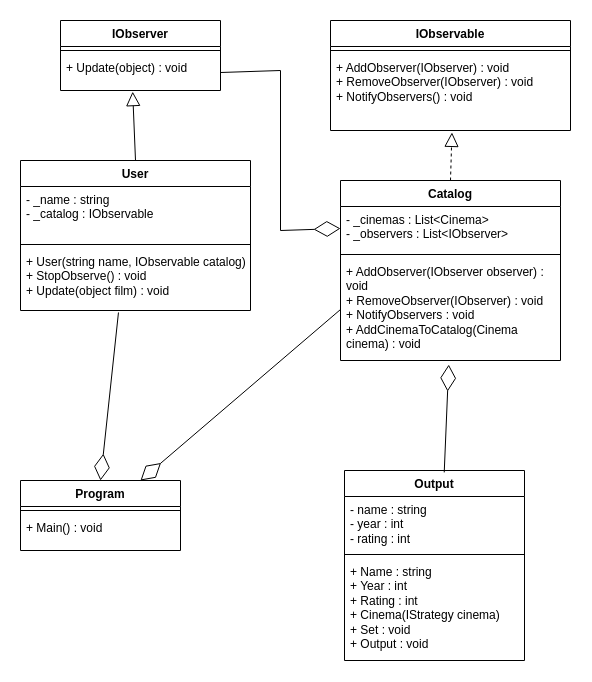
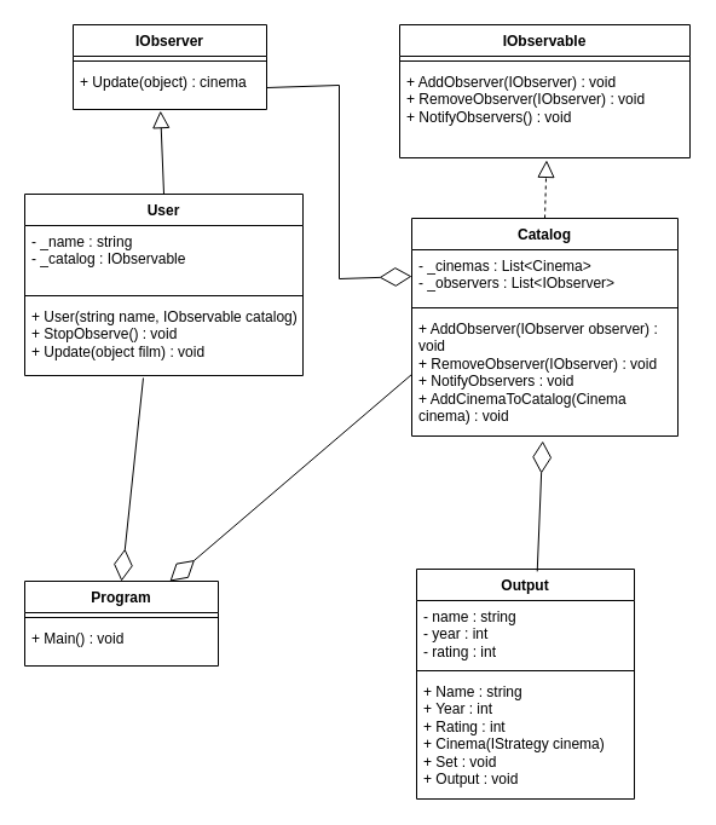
  <mxCell id="0" />
  <mxCell id="1" parent="0" />
  <mxCell id="2" value="IObserver" style="swimlane;fontStyle=1;align=center;verticalAlign=top;childLayout=stackLayout;horizontal=1;startSize=26;horizontalStack=0;resizeParent=1;resizeParentMax=0;resizeLast=0;collapsible=1;marginBottom=0;whiteSpace=wrap;html=1;" parent="1" vertex="1"><mxGeometry x="60" y="20" width="160" height="70" as="geometry" /></mxCell>
  <mxCell id="3" value="" style="line;strokeWidth=1;fillColor=none;align=left;verticalAlign=middle;spacingTop=-1;spacingLeft=3;spacingRight=3;rotatable=0;labelPosition=right;points=[];portConstraint=eastwest;strokeColor=inherit;" parent="2" vertex="1"><mxGeometry y="26" width="160" height="8" as="geometry" /></mxCell>
- <mxCell id="4" value="+ Update(object) : void" style="text;strokeColor=none;fillColor=none;align=left;verticalAlign=top;spacingLeft=4;spacingRight=4;overflow=hidden;rotatable=0;points=[[0,0.5],[1,0.5]];portConstraint=eastwest;whiteSpace=wrap;html=1;" parent="2" vertex="1"><mxGeometry y="34" width="160" height="36" as="geometry" /></mxCell>
+ <mxCell id="4" value="+ Update(object) : cinema" style="text;strokeColor=none;fillColor=none;align=left;verticalAlign=top;spacingLeft=4;spacingRight=4;overflow=hidden;rotatable=0;points=[[0,0.5],[1,0.5]];portConstraint=eastwest;whiteSpace=wrap;html=1;" parent="2" vertex="1"><mxGeometry y="34" width="160" height="36" as="geometry" /></mxCell>
  <mxCell id="5" value="IObservable" style="swimlane;fontStyle=1;align=center;verticalAlign=top;childLayout=stackLayout;horizontal=1;startSize=26;horizontalStack=0;resizeParent=1;resizeParentMax=0;resizeLast=0;collapsible=1;marginBottom=0;whiteSpace=wrap;html=1;" parent="1" vertex="1"><mxGeometry x="330" y="20" width="240" height="110" as="geometry" /></mxCell>
  <mxCell id="6" value="" style="line;strokeWidth=1;fillColor=none;align=left;verticalAlign=middle;spacingTop=-1;spacingLeft=3;spacingRight=3;rotatable=0;labelPosition=right;points=[];portConstraint=eastwest;strokeColor=inherit;" parent="5" vertex="1"><mxGeometry y="26" width="240" height="8" as="geometry" /></mxCell>
  <mxCell id="7" value="+ AddObserver(IObserver) : void&lt;br&gt;+ RemoveObserver(IObserver) : void&lt;br&gt;+ NotifyObservers() : void" style="text;strokeColor=none;fillColor=none;align=left;verticalAlign=top;spacingLeft=4;spacingRight=4;overflow=hidden;rotatable=0;points=[[0,0.5],[1,0.5]];portConstraint=eastwest;whiteSpace=wrap;html=1;" parent="5" vertex="1"><mxGeometry y="34" width="240" height="76" as="geometry" /></mxCell>
  <mxCell id="8" value="User" style="swimlane;fontStyle=1;align=center;verticalAlign=top;childLayout=stackLayout;horizontal=1;startSize=26;horizontalStack=0;resizeParent=1;resizeParentMax=0;resizeLast=0;collapsible=1;marginBottom=0;whiteSpace=wrap;html=1;" parent="1" vertex="1"><mxGeometry x="20" y="160" width="230" height="150" as="geometry" /></mxCell>
  <mxCell id="9" value="- _name : string&lt;br&gt;- _catalog : IObservable" style="text;strokeColor=none;fillColor=none;align=left;verticalAlign=top;spacingLeft=4;spacingRight=4;overflow=hidden;rotatable=0;points=[[0,0.5],[1,0.5]];portConstraint=eastwest;whiteSpace=wrap;html=1;" parent="8" vertex="1"><mxGeometry y="26" width="230" height="54" as="geometry" /></mxCell>
  <mxCell id="10" value="" style="line;strokeWidth=1;fillColor=none;align=left;verticalAlign=middle;spacingTop=-1;spacingLeft=3;spacingRight=3;rotatable=0;labelPosition=right;points=[];portConstraint=eastwest;strokeColor=inherit;" parent="8" vertex="1"><mxGeometry y="80" width="230" height="8" as="geometry" /></mxCell>
  <mxCell id="11" value="+ User(string name, IObservable catalog)&lt;br&gt;+ StopObserve() : void&lt;br&gt;+ Update(object film) : void&lt;br&gt;" style="text;strokeColor=none;fillColor=none;align=left;verticalAlign=top;spacingLeft=4;spacingRight=4;overflow=hidden;rotatable=0;points=[[0,0.5],[1,0.5]];portConstraint=eastwest;whiteSpace=wrap;html=1;" parent="8" vertex="1"><mxGeometry y="88" width="230" height="62" as="geometry" /></mxCell>
  <mxCell id="12" value="Output" style="swimlane;fontStyle=1;align=center;verticalAlign=top;childLayout=stackLayout;horizontal=1;startSize=26;horizontalStack=0;resizeParent=1;resizeParentMax=0;resizeLast=0;collapsible=1;marginBottom=0;whiteSpace=wrap;html=1;" parent="1" vertex="1"><mxGeometry x="344" y="470" width="180" height="190" as="geometry" /></mxCell>
  <mxCell id="13" value="- name : string&lt;br&gt;- year : int&lt;br&gt;- rating : int" style="text;strokeColor=none;fillColor=none;align=left;verticalAlign=top;spacingLeft=4;spacingRight=4;overflow=hidden;rotatable=0;points=[[0,0.5],[1,0.5]];portConstraint=eastwest;whiteSpace=wrap;html=1;" parent="12" vertex="1"><mxGeometry y="26" width="180" height="54" as="geometry" /></mxCell>
  <mxCell id="14" value="" style="line;strokeWidth=1;fillColor=none;align=left;verticalAlign=middle;spacingTop=-1;spacingLeft=3;spacingRight=3;rotatable=0;labelPosition=right;points=[];portConstraint=eastwest;strokeColor=inherit;" parent="12" vertex="1"><mxGeometry y="80" width="180" height="8" as="geometry" /></mxCell>
  <mxCell id="15" value="+ Name : string&lt;br&gt;+ Year : int&lt;br&gt;+ Rating : int&lt;br&gt;+ Cinema(IStrategy cinema)&lt;br&gt;+ Set : void&lt;br&gt;+ Output : void" style="text;strokeColor=none;fillColor=none;align=left;verticalAlign=top;spacingLeft=4;spacingRight=4;overflow=hidden;rotatable=0;points=[[0,0.5],[1,0.5]];portConstraint=eastwest;whiteSpace=wrap;html=1;" parent="12" vertex="1"><mxGeometry y="88" width="180" height="102" as="geometry" /></mxCell>
  <mxCell id="16" value="Catalog" style="swimlane;fontStyle=1;align=center;verticalAlign=top;childLayout=stackLayout;horizontal=1;startSize=26;horizontalStack=0;resizeParent=1;resizeParentMax=0;resizeLast=0;collapsible=1;marginBottom=0;whiteSpace=wrap;html=1;" parent="1" vertex="1"><mxGeometry x="340" y="180" width="220" height="180" as="geometry" /></mxCell>
  <mxCell id="17" value="- _cinemas : List&amp;lt;Cinema&amp;gt;&lt;br&gt;- _observers : List&amp;lt;IObserver&amp;gt;" style="text;strokeColor=none;fillColor=none;align=left;verticalAlign=top;spacingLeft=4;spacingRight=4;overflow=hidden;rotatable=0;points=[[0,0.5],[1,0.5]];portConstraint=eastwest;whiteSpace=wrap;html=1;" parent="16" vertex="1"><mxGeometry y="26" width="220" height="44" as="geometry" /></mxCell>
  <mxCell id="18" value="" style="line;strokeWidth=1;fillColor=none;align=left;verticalAlign=middle;spacingTop=-1;spacingLeft=3;spacingRight=3;rotatable=0;labelPosition=right;points=[];portConstraint=eastwest;strokeColor=inherit;" parent="16" vertex="1"><mxGeometry y="70" width="220" height="8" as="geometry" /></mxCell>
  <mxCell id="19" value="+ AddObserver(IObserver observer) : void&lt;br&gt;+ RemoveObserver(IObserver) : void&lt;br&gt;+ NotifyObservers : void&lt;br&gt;+ AddCinemaToCatalog(Cinema cinema) : void" style="text;strokeColor=none;fillColor=none;align=left;verticalAlign=top;spacingLeft=4;spacingRight=4;overflow=hidden;rotatable=0;points=[[0,0.5],[1,0.5]];portConstraint=eastwest;whiteSpace=wrap;html=1;" parent="16" vertex="1"><mxGeometry y="78" width="220" height="102" as="geometry" /></mxCell>
  <mxCell id="20" value="" style="endArrow=block;dashed=0;endFill=0;endSize=12;html=1;rounded=0;entryX=0.451;entryY=1.031;entryDx=0;entryDy=0;entryPerimeter=0;exitX=0.5;exitY=0;exitDx=0;exitDy=0;" parent="1" source="8" target="4" edge="1"><mxGeometry width="160" relative="1" as="geometry"><mxPoint x="390" y="215" as="sourcePoint" /><mxPoint x="458" y="141" as="targetPoint" /><Array as="points" /></mxGeometry></mxCell>
  <mxCell id="21" value="" style="endArrow=block;dashed=1;endFill=0;endSize=12;html=1;rounded=0;entryX=0.506;entryY=1.025;entryDx=0;entryDy=0;entryPerimeter=0;exitX=0.5;exitY=0;exitDx=0;exitDy=0;" parent="1" source="16" target="7" edge="1"><mxGeometry width="160" relative="1" as="geometry"><mxPoint x="145" y="170" as="sourcePoint" /><mxPoint x="142" y="101" as="targetPoint" /><Array as="points" /></mxGeometry></mxCell>
  <mxCell id="22" value="" style="endArrow=diamondThin;endFill=0;endSize=24;html=1;rounded=0;entryX=0;entryY=0.5;entryDx=0;entryDy=0;exitX=1;exitY=0.5;exitDx=0;exitDy=0;" parent="1" source="4" target="17" edge="1"><mxGeometry width="160" relative="1" as="geometry"><mxPoint x="300" y="340" as="sourcePoint" /><mxPoint x="214" y="99" as="targetPoint" /><Array as="points"><mxPoint x="280" y="70" /><mxPoint x="280" y="230" /></Array></mxGeometry></mxCell>
  <mxCell id="23" value="" style="endArrow=diamondThin;endFill=0;endSize=24;html=1;rounded=0;entryX=0.492;entryY=1.04;entryDx=0;entryDy=0;entryPerimeter=0;exitX=0.554;exitY=0.01;exitDx=0;exitDy=0;exitPerimeter=0;" parent="1" source="12" target="19" edge="1"><mxGeometry width="160" relative="1" as="geometry"><mxPoint x="230" y="400" as="sourcePoint" /><mxPoint x="390" y="400" as="targetPoint" /></mxGeometry></mxCell>
  <mxCell id="24" value="Program" style="swimlane;fontStyle=1;align=center;verticalAlign=top;childLayout=stackLayout;horizontal=1;startSize=26;horizontalStack=0;resizeParent=1;resizeParentMax=0;resizeLast=0;collapsible=1;marginBottom=0;whiteSpace=wrap;html=1;" vertex="1" parent="1"><mxGeometry x="20" y="480" width="160" height="70" as="geometry" /></mxCell>
  <mxCell id="25" value="" style="line;strokeWidth=1;fillColor=none;align=left;verticalAlign=middle;spacingTop=-1;spacingLeft=3;spacingRight=3;rotatable=0;labelPosition=right;points=[];portConstraint=eastwest;strokeColor=inherit;" vertex="1" parent="24"><mxGeometry y="26" width="160" height="8" as="geometry" /></mxCell>
  <mxCell id="26" value="+ Main() : void" style="text;strokeColor=none;fillColor=none;align=left;verticalAlign=top;spacingLeft=4;spacingRight=4;overflow=hidden;rotatable=0;points=[[0,0.5],[1,0.5]];portConstraint=eastwest;whiteSpace=wrap;html=1;" vertex="1" parent="24"><mxGeometry y="34" width="160" height="36" as="geometry" /></mxCell>
  <mxCell id="27" value="" style="endArrow=diamondThin;endFill=0;endSize=24;html=1;rounded=0;entryX=0.5;entryY=0;entryDx=0;entryDy=0;exitX=0.426;exitY=1.032;exitDx=0;exitDy=0;exitPerimeter=0;" edge="1" parent="1" source="11" target="24"><mxGeometry width="160" relative="1" as="geometry"><mxPoint x="220.28" y="497.92" as="sourcePoint" /><mxPoint x="224.28" y="389.92" as="targetPoint" /></mxGeometry></mxCell>
  <mxCell id="28" value="" style="endArrow=diamondThin;endFill=0;endSize=24;html=1;rounded=0;entryX=0.75;entryY=0;entryDx=0;entryDy=0;exitX=0;exitY=0.5;exitDx=0;exitDy=0;" edge="1" parent="1" source="19" target="24"><mxGeometry width="160" relative="1" as="geometry"><mxPoint x="198" y="360.02" as="sourcePoint" /><mxPoint x="180" y="528.02" as="targetPoint" /></mxGeometry></mxCell>
